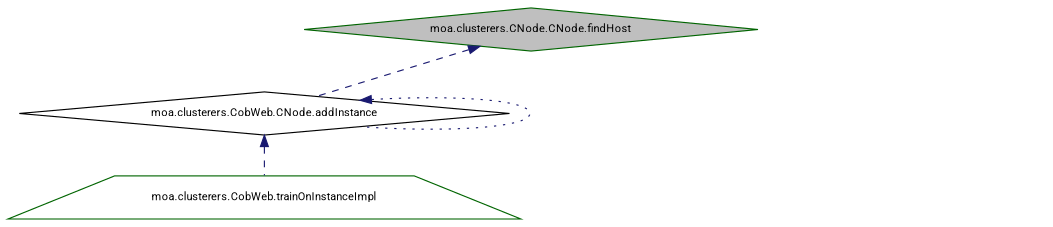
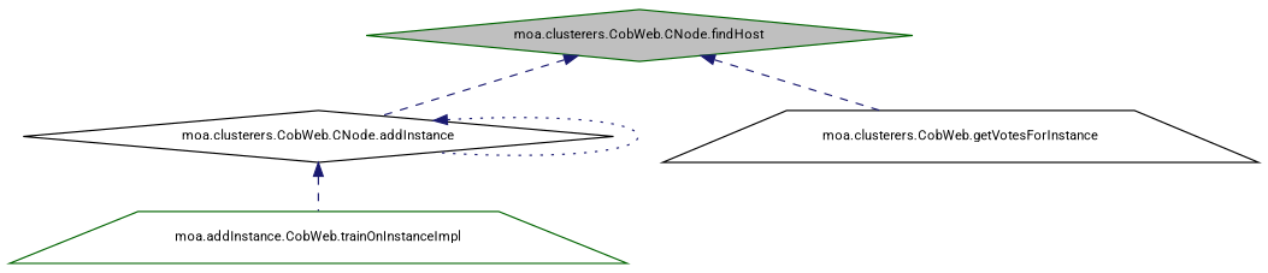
  digraph {
    fontname=Roboto
    rankdir=TB
    node [color=darkgreen fillcolor=white fontname=Roboto fontsize=10 shape=diamond style=filled]
    edge [color=midnightblue dir=back fontname=Roboto fontsize=10 labelfontname=Helvetica labelfontsize=10 style=dashed]
-   n1 [fillcolor=grey75 fontcolor=black height=0.2 label="moa.clusterers.CNode.CNode.findHost" width=0.4]
+   n1 [fillcolor=grey75 fontcolor=black height=0.2 label="moa.clusterers.CobWeb.CNode.findHost" width=0.4]
    n2 [color=black height=0.2 label="moa.clusterers.CobWeb.CNode.addInstance" width=0.4]
-   n4 [height=0.2 label="moa.clusterers.CobWeb.trainOnInstanceImpl" shape=trapezium width=0.4]
+   n3 [color=black height=0.2 label="moa.clusterers.CobWeb.getVotesForInstance" shape=trapezium width=0.4]
+   n4 [height=0.2 label="moa.addInstance.CobWeb.trainOnInstanceImpl" shape=trapezium width=0.4]
    n1 -> n2
+   n1 -> n3
    n2 -> n2 [style=dotted]
    n2 -> n4
  }
